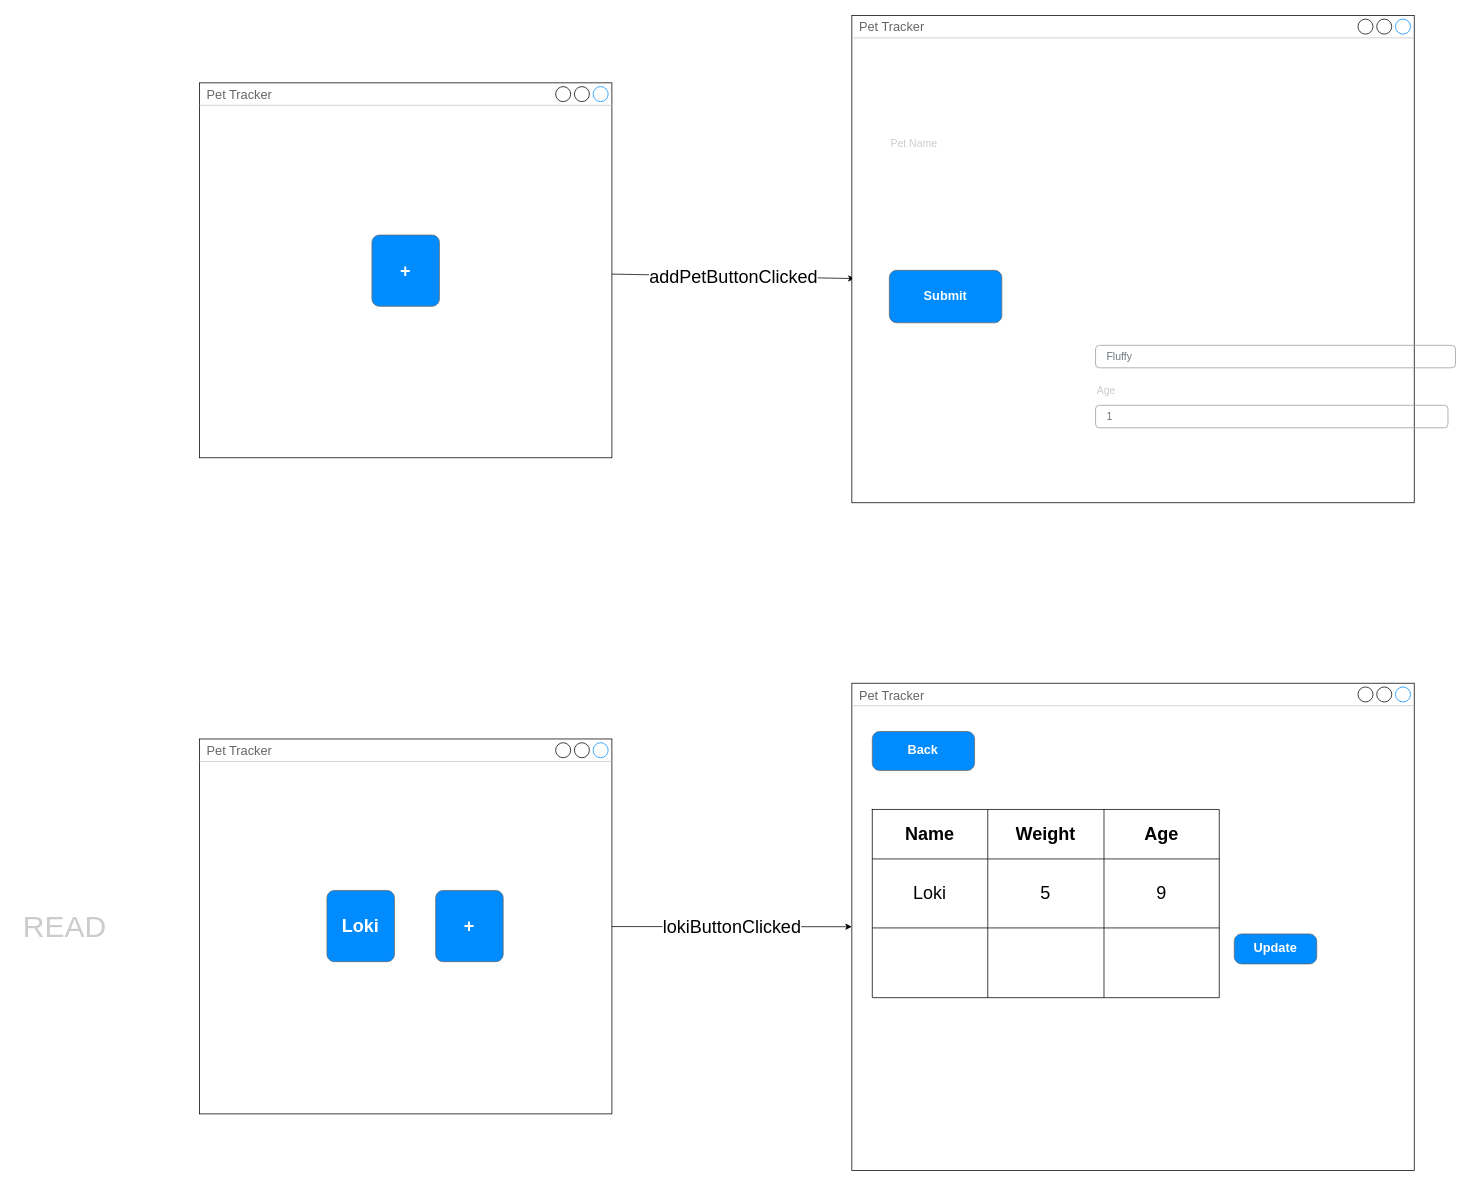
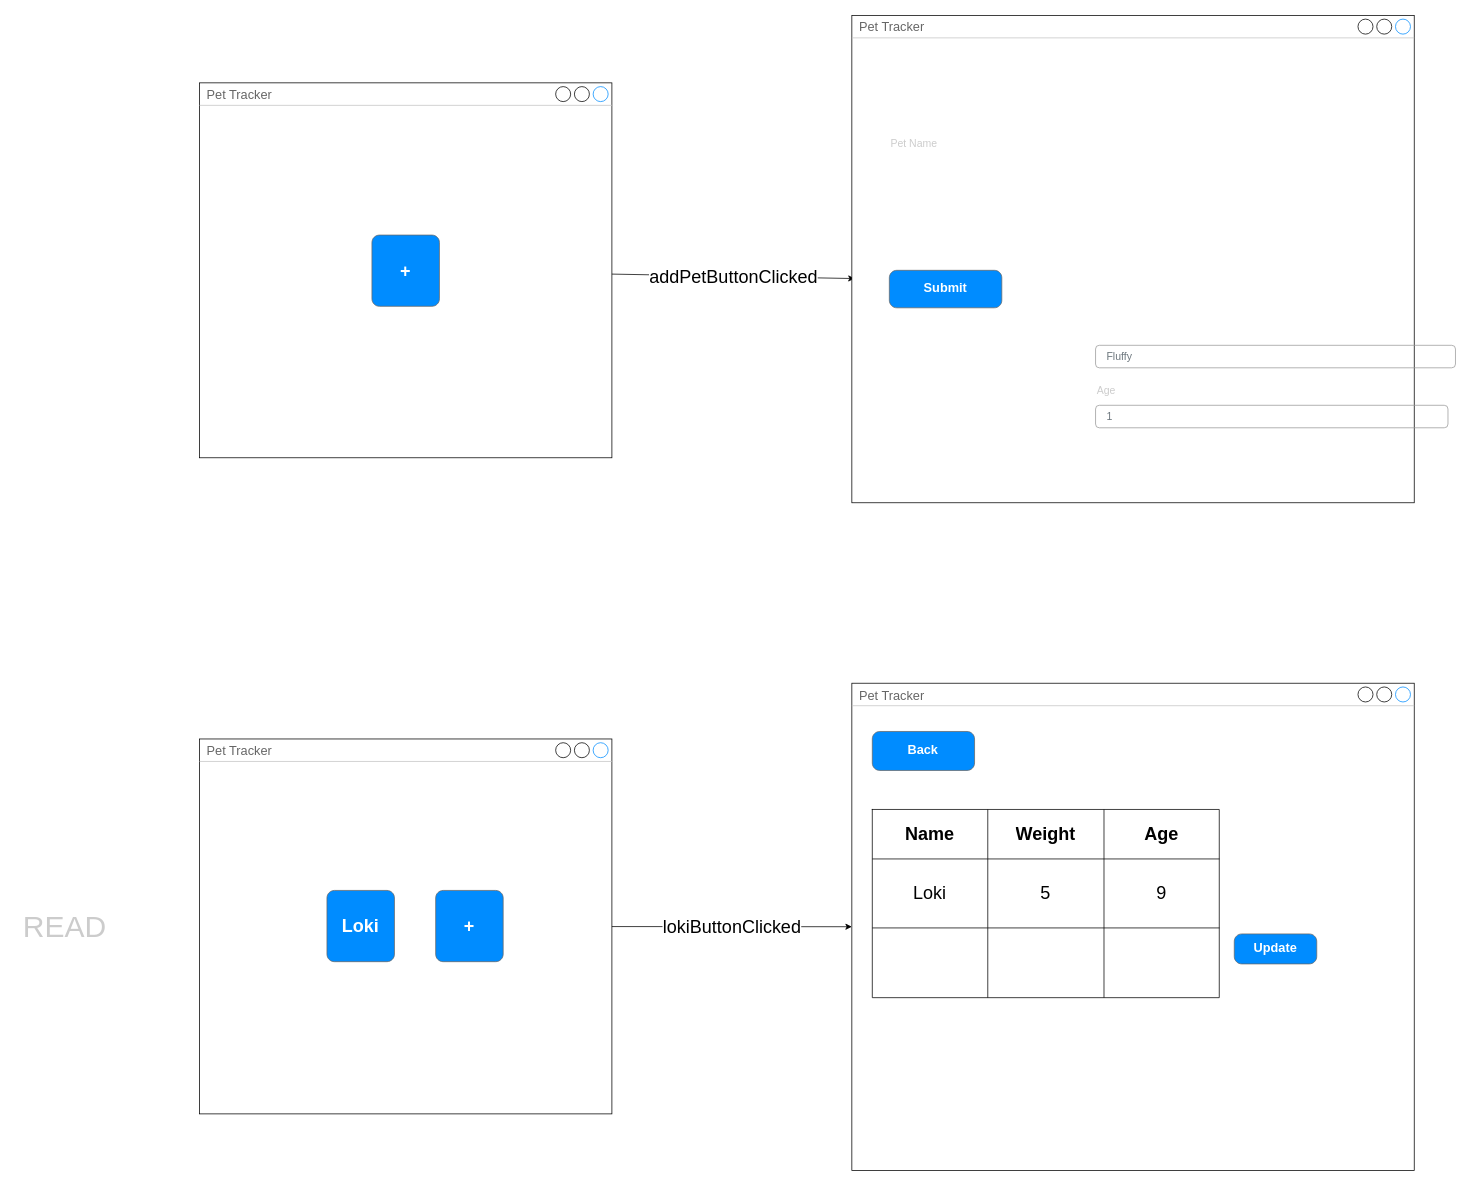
  <mxCell id="0" />
  <mxCell id="1" parent="0" />
  <mxCell id="2" value="" style="group" parent="1" vertex="1" connectable="0"><mxGeometry x="265" y="110" width="550" height="500" as="geometry" /></mxCell>
  <mxCell id="3" value="Pet Tracker" style="strokeWidth=1;shadow=0;dashed=0;align=center;html=1;shape=mxgraph.mockup.containers.window;align=left;verticalAlign=top;spacingLeft=8;strokeColor2=#008cff;strokeColor3=#c4c4c4;fontColor=#666666;mainText=;fontSize=17;labelBackgroundColor=none;" parent="2" vertex="1"><mxGeometry width="550" height="500" as="geometry" /></mxCell>
  <mxCell id="4" value="&lt;font style=&quot;font-size: 24px;&quot;&gt;+&lt;/font&gt;" style="strokeWidth=1;shadow=0;dashed=0;align=center;html=1;shape=mxgraph.mockup.buttons.button;strokeColor=#666666;fontColor=#ffffff;mainText=;buttonStyle=round;fontSize=17;fontStyle=1;fillColor=#008cff;whiteSpace=wrap;" parent="2" vertex="1"><mxGeometry x="230" y="203" width="90" height="95" as="geometry" /></mxCell>
  <mxCell id="5" value="" style="group" parent="1" vertex="1" connectable="0"><mxGeometry x="265" y="985" width="550" height="500" as="geometry" /></mxCell>
  <mxCell id="6" value="Pet Tracker" style="strokeWidth=1;shadow=0;dashed=0;align=center;html=1;shape=mxgraph.mockup.containers.window;align=left;verticalAlign=top;spacingLeft=8;strokeColor2=#008cff;strokeColor3=#c4c4c4;fontColor=#666666;mainText=;fontSize=17;labelBackgroundColor=none;" parent="5" vertex="1"><mxGeometry width="550" height="500" as="geometry" /></mxCell>
  <mxCell id="7" value="&lt;font style=&quot;font-size: 24px;&quot;&gt;+&lt;/font&gt;" style="strokeWidth=1;shadow=0;dashed=0;align=center;html=1;shape=mxgraph.mockup.buttons.button;strokeColor=#666666;fontColor=#ffffff;mainText=;buttonStyle=round;fontSize=17;fontStyle=1;fillColor=#008cff;whiteSpace=wrap;" parent="5" vertex="1"><mxGeometry x="315" y="202" width="90" height="95" as="geometry" /></mxCell>
  <mxCell id="8" value="&lt;font style=&quot;font-size: 24px;&quot;&gt;Loki&lt;br&gt;&lt;/font&gt;" style="strokeWidth=1;shadow=0;dashed=0;align=center;html=1;shape=mxgraph.mockup.buttons.button;strokeColor=#666666;fontColor=#ffffff;mainText=;buttonStyle=round;fontSize=17;fontStyle=1;fillColor=#008cff;whiteSpace=wrap;" parent="5" vertex="1"><mxGeometry x="170" y="202" width="90" height="95" as="geometry" /></mxCell>
  <mxCell id="9" value="" style="endArrow=classic;html=1;rounded=0;fontSize=24;entryX=0.005;entryY=0.54;entryDx=0;entryDy=0;entryPerimeter=0;" parent="1" source="3" target="30" edge="1"><mxGeometry width="50" height="50" relative="1" as="geometry"><mxPoint x="1125" y="300" as="sourcePoint" /><mxPoint x="1145" y="370" as="targetPoint" /></mxGeometry></mxCell>
  <mxCell id="10" value="addPetButtonClicked" style="edgeLabel;html=1;align=center;verticalAlign=middle;resizable=0;points=[];fontSize=24;" parent="9" vertex="1" connectable="0"><mxGeometry relative="1" as="geometry"><mxPoint as="offset" /></mxGeometry></mxCell>
  <mxCell id="11" value="" style="group" parent="1" vertex="1" connectable="0"><mxGeometry x="1135" y="910" width="750" height="650" as="geometry" /></mxCell>
  <mxCell id="12" value="Pet Tracker" style="strokeWidth=1;shadow=0;dashed=0;align=center;html=1;shape=mxgraph.mockup.containers.window;align=left;verticalAlign=top;spacingLeft=8;strokeColor2=#008cff;strokeColor3=#c4c4c4;fontColor=#666666;mainText=;fontSize=17;labelBackgroundColor=none;" parent="11" vertex="1"><mxGeometry y="0.65" width="750" height="650" as="geometry" /></mxCell>
  <mxCell id="13" value="" style="shape=table;startSize=0;container=1;collapsible=0;childLayout=tableLayout;fontStyle=1;align=center;fontSize=24;" parent="11" vertex="1"><mxGeometry x="27.27" y="169" width="462.73" height="251" as="geometry" /></mxCell>
  <mxCell id="14" value="" style="shape=tableRow;horizontal=0;startSize=0;swimlaneHead=0;swimlaneBody=0;top=0;left=0;bottom=0;right=0;collapsible=0;dropTarget=0;fillColor=none;points=[[0,0.5],[1,0.5]];portConstraint=eastwest;fontSize=24;" parent="13" vertex="1"><mxGeometry width="462.73" height="66" as="geometry" /></mxCell>
  <mxCell id="15" value="Name" style="shape=partialRectangle;html=1;whiteSpace=wrap;connectable=0;fillColor=none;top=0;left=0;bottom=0;right=0;overflow=hidden;fontSize=24;fontStyle=1" parent="14" vertex="1"><mxGeometry width="154" height="66" as="geometry"><mxRectangle width="154" height="66" as="alternateBounds" /></mxGeometry></mxCell>
  <mxCell id="16" value="Weight" style="shape=partialRectangle;html=1;whiteSpace=wrap;connectable=0;fillColor=none;top=0;left=0;bottom=0;right=0;overflow=hidden;fontSize=24;fontStyle=1" parent="14" vertex="1"><mxGeometry x="154" width="155" height="66" as="geometry"><mxRectangle width="155" height="66" as="alternateBounds" /></mxGeometry></mxCell>
  <mxCell id="17" value="Age" style="shape=partialRectangle;html=1;whiteSpace=wrap;connectable=0;fillColor=none;top=0;left=0;bottom=0;right=0;overflow=hidden;fontSize=24;fontStyle=1" parent="14" vertex="1"><mxGeometry x="309" width="154" height="66" as="geometry"><mxRectangle width="154" height="66" as="alternateBounds" /></mxGeometry></mxCell>
  <mxCell id="18" value="" style="shape=tableRow;horizontal=0;startSize=0;swimlaneHead=0;swimlaneBody=0;top=0;left=0;bottom=0;right=0;collapsible=0;dropTarget=0;fillColor=none;points=[[0,0.5],[1,0.5]];portConstraint=eastwest;fontSize=24;" parent="13" vertex="1"><mxGeometry y="66" width="462.73" height="92" as="geometry" /></mxCell>
  <mxCell id="19" value="Loki" style="shape=partialRectangle;html=1;whiteSpace=wrap;connectable=0;fillColor=none;top=0;left=0;bottom=0;right=0;overflow=hidden;fontSize=24;" parent="18" vertex="1"><mxGeometry width="154" height="92" as="geometry"><mxRectangle width="154" height="92" as="alternateBounds" /></mxGeometry></mxCell>
  <mxCell id="20" value="5" style="shape=partialRectangle;html=1;whiteSpace=wrap;connectable=0;fillColor=none;top=0;left=0;bottom=0;right=0;overflow=hidden;fontSize=24;" parent="18" vertex="1"><mxGeometry x="154" width="155" height="92" as="geometry"><mxRectangle width="155" height="92" as="alternateBounds" /></mxGeometry></mxCell>
  <mxCell id="21" value="9" style="shape=partialRectangle;html=1;whiteSpace=wrap;connectable=0;fillColor=none;top=0;left=0;bottom=0;right=0;overflow=hidden;fontSize=24;" parent="18" vertex="1"><mxGeometry x="309" width="154" height="92" as="geometry"><mxRectangle width="154" height="92" as="alternateBounds" /></mxGeometry></mxCell>
  <mxCell id="22" value="" style="shape=tableRow;horizontal=0;startSize=0;swimlaneHead=0;swimlaneBody=0;top=0;left=0;bottom=0;right=0;collapsible=0;dropTarget=0;fillColor=none;points=[[0,0.5],[1,0.5]];portConstraint=eastwest;fontSize=24;" parent="13" vertex="1"><mxGeometry y="158" width="462.73" height="93" as="geometry" /></mxCell>
  <mxCell id="23" value="" style="shape=partialRectangle;html=1;whiteSpace=wrap;connectable=0;fillColor=none;top=0;left=0;bottom=0;right=0;overflow=hidden;fontSize=24;" parent="22" vertex="1"><mxGeometry width="154" height="93" as="geometry"><mxRectangle width="154" height="93" as="alternateBounds" /></mxGeometry></mxCell>
  <mxCell id="24" value="" style="shape=partialRectangle;html=1;whiteSpace=wrap;connectable=0;fillColor=none;top=0;left=0;bottom=0;right=0;overflow=hidden;fontSize=24;" parent="22" vertex="1"><mxGeometry x="154" width="155" height="93" as="geometry"><mxRectangle width="155" height="93" as="alternateBounds" /></mxGeometry></mxCell>
  <mxCell id="25" value="" style="shape=partialRectangle;html=1;whiteSpace=wrap;connectable=0;fillColor=none;top=0;left=0;bottom=0;right=0;overflow=hidden;fontSize=24;" parent="22" vertex="1"><mxGeometry x="309" width="154" height="93" as="geometry"><mxRectangle width="154" height="93" as="alternateBounds" /></mxGeometry></mxCell>
  <mxCell id="26" value="Back" style="strokeWidth=1;shadow=0;dashed=0;align=center;html=1;shape=mxgraph.mockup.buttons.button;strokeColor=#666666;fontColor=#ffffff;mainText=;buttonStyle=round;fontSize=17;fontStyle=1;fillColor=#008cff;whiteSpace=wrap;" parent="11" vertex="1"><mxGeometry x="27.273" y="65" width="136.364" height="52" as="geometry" /></mxCell>
  <mxCell id="27" value="Update" style="strokeWidth=1;shadow=0;dashed=0;align=center;html=1;shape=mxgraph.mockup.buttons.button;strokeColor=#666666;fontColor=#ffffff;mainText=;buttonStyle=round;fontSize=17;fontStyle=1;fillColor=#008cff;whiteSpace=wrap;" parent="11" vertex="1"><mxGeometry x="510" y="335" width="110" height="40" as="geometry" /></mxCell>
  <mxCell id="28" value="" style="endArrow=classic;html=1;rounded=0;fontSize=24;" parent="1" source="6" target="12" edge="1"><mxGeometry width="50" height="50" relative="1" as="geometry"><mxPoint x="975" y="1175" as="sourcePoint" /><mxPoint x="1055" y="1295" as="targetPoint" /></mxGeometry></mxCell>
  <mxCell id="29" value="lokiButtonClicked" style="edgeLabel;html=1;align=center;verticalAlign=middle;resizable=0;points=[];fontSize=24;" parent="28" vertex="1" connectable="0"><mxGeometry relative="1" as="geometry"><mxPoint as="offset" /></mxGeometry></mxCell>
  <mxCell id="30" value="Pet Tracker" style="strokeWidth=1;shadow=0;dashed=0;align=center;html=1;shape=mxgraph.mockup.containers.window;align=left;verticalAlign=top;spacingLeft=8;strokeColor2=#008cff;strokeColor3=#c4c4c4;fontColor=#666666;mainText=;fontSize=17;labelBackgroundColor=none;" parent="1" vertex="1"><mxGeometry x="1135" y="20" width="750" height="650" as="geometry" /></mxCell>
  <mxCell id="31" value="Pet Name" style="fillColor=none;strokeColor=none;align=left;fontSize=14;fontColor=#CCCCCC;" parent="1" vertex="1"><mxGeometry x="1185" y="170" width="260" height="40" as="geometry" /></mxCell>
  <mxCell id="32" value="Fluffy" style="html=1;shadow=0;dashed=0;shape=mxgraph.bootstrap.rrect;rSize=5;fillColor=none;strokeColor=#999999;align=left;spacing=15;fontSize=14;fontColor=#6C767D;" parent="1" vertex="1"><mxGeometry width="480" height="30" relative="1" as="geometry"><mxPoint x="1460" y="460" as="offset" /></mxGeometry></mxCell>
  <mxCell id="33" value="Age" style="fillColor=none;strokeColor=none;align=left;fontSize=14;fontColor=#CCCCCC;" parent="1" vertex="1"><mxGeometry width="260" height="40" relative="1" as="geometry"><mxPoint x="1460" y="500" as="offset" /></mxGeometry></mxCell>
  <mxCell id="34" value="1" style="html=1;shadow=0;dashed=0;shape=mxgraph.bootstrap.rrect;rSize=5;fillColor=none;strokeColor=#999999;align=left;spacing=15;fontSize=14;fontColor=#6C767D;" parent="1" vertex="1"><mxGeometry width="470" height="30" relative="1" as="geometry"><mxPoint x="1460" y="540" as="offset" /></mxGeometry></mxCell>
- <mxCell id="35" value="Submit" style="strokeWidth=1;shadow=0;dashed=0;align=center;html=1;shape=mxgraph.mockup.buttons.button;strokeColor=#666666;fontColor=#ffffff;mainText=;buttonStyle=round;fontSize=17;fontStyle=1;fillColor=#008cff;whiteSpace=wrap;" parent="1" vertex="1"><mxGeometry x="1185" y="360" width="150" height="70" as="geometry" /></mxCell>
+ <mxCell id="35" value="Submit" style="strokeWidth=1;shadow=0;dashed=0;align=center;html=1;shape=mxgraph.mockup.buttons.button;strokeColor=#666666;fontColor=#ffffff;mainText=;buttonStyle=round;fontSize=17;fontStyle=1;fillColor=#008cff;whiteSpace=wrap;" parent="1" vertex="1"><mxGeometry x="1185" y="360" width="150" height="50" as="geometry" /></mxCell>
  <mxCell id="36" value="READ" style="text;html=1;align=center;verticalAlign=middle;resizable=0;points=[];autosize=1;strokeColor=none;fillColor=none;fontSize=40;fontColor=#CCCCCC;" parent="1" vertex="1"><mxGeometry x="20" y="1205" width="130" height="60" as="geometry" /></mxCell>
